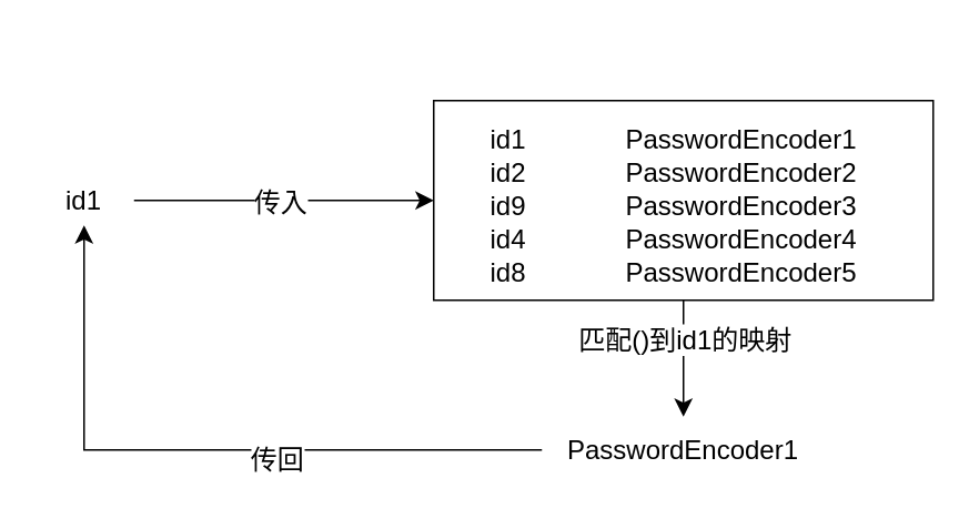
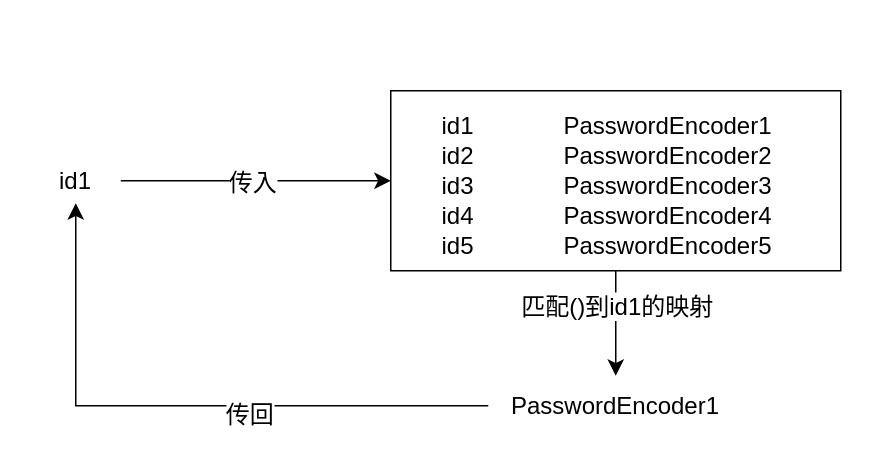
  <mxCell id="0" />
  <mxCell id="1" parent="0" />
  <mxCell id="2" value="id1" style="text;html=1;strokeColor=none;fillColor=none;align=center;verticalAlign=middle;whiteSpace=wrap;rounded=0;fontSize=16;" vertex="1" parent="1"><mxGeometry x="20" y="105" width="60" height="30" as="geometry" /></mxCell>
  <mxCell id="3" style="edgeStyle=none;curved=1;rounded=0;orthogonalLoop=1;jettySize=auto;html=1;exitX=1;exitY=0.5;exitDx=0;exitDy=0;fontSize=12;startSize=8;endSize=8;entryX=0;entryY=0.5;entryDx=0;entryDy=0;" edge="1" parent="1" source="2" target="6"><mxGeometry relative="1" as="geometry"><mxPoint x="260" y="120" as="targetPoint" /></mxGeometry></mxCell>
  <mxCell id="4" value="传入" style="edgeLabel;html=1;align=center;verticalAlign=middle;resizable=0;points=[];fontSize=16;" vertex="1" connectable="0" parent="3"><mxGeometry x="-0.032" relative="1" as="geometry"><mxPoint as="offset" /></mxGeometry></mxCell>
  <mxCell id="5" value="" style="group" vertex="1" connectable="0" parent="1"><mxGeometry x="260" y="20" width="300" height="162.5" as="geometry" /></mxCell>
  <mxCell id="6" value="" style="rounded=0;whiteSpace=wrap;html=1;fontSize=16;" vertex="1" parent="5"><mxGeometry y="40" width="300" height="120" as="geometry" /></mxCell>
  <mxCell id="7" value="id1" style="text;html=1;strokeColor=none;fillColor=none;align=center;verticalAlign=middle;whiteSpace=wrap;rounded=0;fontSize=16;" vertex="1" parent="5"><mxGeometry x="10" y="50" width="70" height="25" as="geometry" /></mxCell>
  <mxCell id="8" value="id2" style="text;html=1;strokeColor=none;fillColor=none;align=center;verticalAlign=middle;whiteSpace=wrap;rounded=0;fontSize=16;" vertex="1" parent="5"><mxGeometry x="10" y="70" width="70" height="25" as="geometry" /></mxCell>
- <mxCell id="9" value="id9" style="text;html=1;strokeColor=none;fillColor=none;align=center;verticalAlign=middle;whiteSpace=wrap;rounded=0;fontSize=16;" vertex="1" parent="5"><mxGeometry x="10" y="90" width="70" height="25" as="geometry" /></mxCell>
+ <mxCell id="9" value="id3" style="text;html=1;strokeColor=none;fillColor=none;align=center;verticalAlign=middle;whiteSpace=wrap;rounded=0;fontSize=16;" vertex="1" parent="5"><mxGeometry x="10" y="90" width="70" height="25" as="geometry" /></mxCell>
  <mxCell id="10" value="id4" style="text;html=1;strokeColor=none;fillColor=none;align=center;verticalAlign=middle;whiteSpace=wrap;rounded=0;fontSize=16;" vertex="1" parent="5"><mxGeometry x="10" y="110" width="70" height="25" as="geometry" /></mxCell>
- <mxCell id="11" value="id8" style="text;html=1;strokeColor=none;fillColor=none;align=center;verticalAlign=middle;whiteSpace=wrap;rounded=0;fontSize=16;" vertex="1" parent="5"><mxGeometry x="10" y="130" width="70" height="25" as="geometry" /></mxCell>
+ <mxCell id="11" value="id5" style="text;html=1;strokeColor=none;fillColor=none;align=center;verticalAlign=middle;whiteSpace=wrap;rounded=0;fontSize=16;" vertex="1" parent="5"><mxGeometry x="10" y="130" width="70" height="25" as="geometry" /></mxCell>
  <mxCell id="12" value="PasswordEncoder1" style="text;html=1;strokeColor=none;fillColor=none;align=center;verticalAlign=middle;whiteSpace=wrap;rounded=0;fontSize=16;" vertex="1" parent="5"><mxGeometry x="100" y="42.5" width="170" height="40" as="geometry" /></mxCell>
  <mxCell id="13" value="PasswordEncoder2" style="text;html=1;strokeColor=none;fillColor=none;align=center;verticalAlign=middle;whiteSpace=wrap;rounded=0;fontSize=16;" vertex="1" parent="5"><mxGeometry x="100" y="62.5" width="170" height="40" as="geometry" /></mxCell>
  <mxCell id="14" value="PasswordEncoder3" style="text;html=1;strokeColor=none;fillColor=none;align=center;verticalAlign=middle;whiteSpace=wrap;rounded=0;fontSize=16;" vertex="1" parent="5"><mxGeometry x="100" y="82.5" width="170" height="40" as="geometry" /></mxCell>
  <mxCell id="15" value="PasswordEncoder4" style="text;html=1;strokeColor=none;fillColor=none;align=center;verticalAlign=middle;whiteSpace=wrap;rounded=0;fontSize=16;" vertex="1" parent="5"><mxGeometry x="100" y="102.5" width="170" height="40" as="geometry" /></mxCell>
  <mxCell id="16" value="PasswordEncoder5" style="text;html=1;strokeColor=none;fillColor=none;align=center;verticalAlign=middle;whiteSpace=wrap;rounded=0;fontSize=16;" vertex="1" parent="5"><mxGeometry x="100" y="122.5" width="170" height="40" as="geometry" /></mxCell>
  <mxCell id="17" style="edgeStyle=orthogonalEdgeStyle;rounded=0;orthogonalLoop=1;jettySize=auto;html=1;exitX=0;exitY=0.5;exitDx=0;exitDy=0;entryX=0.5;entryY=1;entryDx=0;entryDy=0;fontSize=12;startSize=8;endSize=8;" edge="1" parent="1" source="19" target="2"><mxGeometry relative="1" as="geometry" /></mxCell>
  <mxCell id="18" value="传回" style="edgeLabel;html=1;align=center;verticalAlign=middle;resizable=0;points=[];fontSize=16;" vertex="1" connectable="0" parent="17"><mxGeometry x="-0.22" y="5" relative="1" as="geometry"><mxPoint as="offset" /></mxGeometry></mxCell>
  <mxCell id="19" value="PasswordEncoder1" style="text;html=1;strokeColor=none;fillColor=none;align=center;verticalAlign=middle;whiteSpace=wrap;rounded=0;fontSize=16;" vertex="1" parent="1"><mxGeometry x="325" y="250" width="170" height="40" as="geometry" /></mxCell>
  <mxCell id="20" style="edgeStyle=none;curved=1;rounded=0;orthogonalLoop=1;jettySize=auto;html=1;exitX=0.5;exitY=1;exitDx=0;exitDy=0;entryX=0.5;entryY=0;entryDx=0;entryDy=0;fontSize=12;startSize=8;endSize=8;" edge="1" parent="1" source="6" target="19"><mxGeometry relative="1" as="geometry" /></mxCell>
  <mxCell id="21" value="匹配()到id1的映射" style="edgeLabel;html=1;align=center;verticalAlign=middle;resizable=0;points=[];fontSize=16;" vertex="1" connectable="0" parent="20"><mxGeometry x="-0.343" relative="1" as="geometry"><mxPoint as="offset" /></mxGeometry></mxCell>
